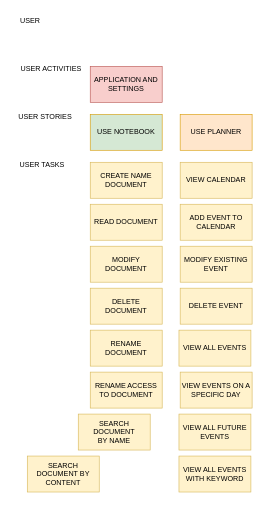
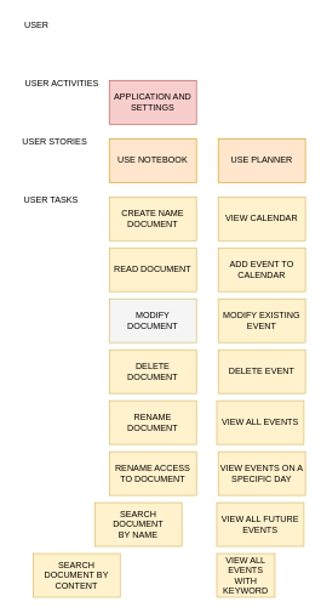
  <mxCell id="0" />
  <mxCell id="1" parent="0" />
  <mxCell id="2" value="APPLICATION AND SETTINGS" style="rounded=0;whiteSpace=wrap;html=1;fillColor=#f8cecc;strokeColor=#b85450;" vertex="1" parent="1"><mxGeometry x="150" y="110" width="120" height="60" as="geometry" /></mxCell>
  <mxCell id="3" value="USER" style="text;html=1;strokeColor=none;fillColor=none;align=center;verticalAlign=middle;whiteSpace=wrap;rounded=0;" vertex="1" parent="1"><mxGeometry x="20" y="20" width="60" height="30" as="geometry" /></mxCell>
  <mxCell id="4" value="USER ACTIVITIES" style="text;html=1;strokeColor=none;fillColor=none;align=center;verticalAlign=middle;whiteSpace=wrap;rounded=0;" vertex="1" parent="1"><mxGeometry x="20" y="100" width="130" height="30" as="geometry" /></mxCell>
  <mxCell id="5" value="USER STORIES" style="text;html=1;strokeColor=none;fillColor=none;align=center;verticalAlign=middle;whiteSpace=wrap;rounded=0;" vertex="1" parent="1"><mxGeometry x="20" y="180" width="110" height="30" as="geometry" /></mxCell>
  <mxCell id="6" value="USER TASKS" style="text;html=1;strokeColor=none;fillColor=none;align=center;verticalAlign=middle;whiteSpace=wrap;rounded=0;" vertex="1" parent="1"><mxGeometry x="20" y="260" width="100" height="30" as="geometry" /></mxCell>
- <mxCell id="7" value="USE NOTEBOOK " style="rounded=0;whiteSpace=wrap;html=1;fillColor=#d5e8d4;strokeColor=#d79b00;" vertex="1" parent="1"><mxGeometry x="150" y="190" width="120" height="60" as="geometry" /></mxCell>
+ <mxCell id="7" value="USE NOTEBOOK " style="rounded=0;whiteSpace=wrap;html=1;fillColor=#ffe6cc;strokeColor=#d79b00;" vertex="1" parent="1"><mxGeometry x="150" y="190" width="120" height="60" as="geometry" /></mxCell>
  <mxCell id="8" value="USE PLANNER" style="rounded=0;whiteSpace=wrap;html=1;fillColor=#ffe6cc;strokeColor=#d79b00;" vertex="1" parent="1"><mxGeometry x="300" y="190" width="120" height="60" as="geometry" /></mxCell>
  <mxCell id="9" value="CREATE NAME DOCUMENT" style="rounded=0;whiteSpace=wrap;html=1;fillColor=#fff2cc;strokeColor=#d6b656;" vertex="1" parent="1"><mxGeometry x="150" y="270" width="120" height="60" as="geometry" /></mxCell>
  <mxCell id="10" value="READ DOCUMENT" style="rounded=0;whiteSpace=wrap;html=1;fillColor=#fff2cc;strokeColor=#d6b656;" vertex="1" parent="1"><mxGeometry x="150" y="340" width="120" height="60" as="geometry" /></mxCell>
- <mxCell id="11" value="MODIFY DOCUMENT" style="rounded=0;whiteSpace=wrap;html=1;fillColor=#fff2cc;strokeColor=#d6b656;" vertex="1" parent="1"><mxGeometry x="150" y="410" width="120" height="60" as="geometry" /></mxCell>
+ <mxCell id="11" value="MODIFY DOCUMENT" style="rounded=0;whiteSpace=wrap;html=1;fillColor=#f5f5f5;strokeColor=#d6b656;" vertex="1" parent="1"><mxGeometry x="150" y="410" width="120" height="60" as="geometry" /></mxCell>
  <mxCell id="12" value="DELETE DOCUMENT" style="rounded=0;whiteSpace=wrap;html=1;fillColor=#fff2cc;strokeColor=#d6b656;" vertex="1" parent="1"><mxGeometry x="150" y="480" width="120" height="60" as="geometry" /></mxCell>
  <mxCell id="13" value="RENAME DOCUMENT" style="rounded=0;whiteSpace=wrap;html=1;fillColor=#fff2cc;strokeColor=#d6b656;" vertex="1" parent="1"><mxGeometry x="150" y="550" width="120" height="60" as="geometry" /></mxCell>
  <mxCell id="14" value="RENAME ACCESS TO DOCUMENT" style="rounded=0;whiteSpace=wrap;html=1;fillColor=#fff2cc;strokeColor=#d6b656;" vertex="1" parent="1"><mxGeometry x="150" y="620" width="120" height="60" as="geometry" /></mxCell>
  <mxCell id="15" value="&lt;div&gt;SEARCH DOCUMENT&lt;/div&gt;&lt;div&gt;BY NAME&lt;br&gt;&lt;/div&gt;" style="rounded=0;whiteSpace=wrap;html=1;fillColor=#fff2cc;strokeColor=#d6b656;" vertex="1" parent="1"><mxGeometry x="130" y="690" width="120" height="60" as="geometry" /></mxCell>
  <mxCell id="16" value="SEARCH DOCUMENT BY CONTENT" style="rounded=0;whiteSpace=wrap;html=1;fillColor=#fff2cc;strokeColor=#d6b656;" vertex="1" parent="1"><mxGeometry x="45" y="760" width="120" height="60" as="geometry" /></mxCell>
  <mxCell id="17" value="VIEW CALENDAR" style="rounded=0;whiteSpace=wrap;html=1;fillColor=#fff2cc;strokeColor=#d6b656;" vertex="1" parent="1"><mxGeometry x="300" y="270" width="120" height="60" as="geometry" /></mxCell>
  <mxCell id="18" value="ADD EVENT TO CALENDAR" style="rounded=0;whiteSpace=wrap;html=1;fillColor=#fff2cc;strokeColor=#d6b656;" vertex="1" parent="1"><mxGeometry x="300" y="340" width="120" height="60" as="geometry" /></mxCell>
  <mxCell id="19" value="MODIFY EXISTING EVENT" style="rounded=0;whiteSpace=wrap;html=1;fillColor=#fff2cc;strokeColor=#d6b656;" vertex="1" parent="1"><mxGeometry x="300" y="410" width="120" height="60" as="geometry" /></mxCell>
  <mxCell id="20" value="DELETE EVENT" style="rounded=0;whiteSpace=wrap;html=1;fillColor=#fff2cc;strokeColor=#d6b656;" vertex="1" parent="1"><mxGeometry x="300" y="480" width="120" height="60" as="geometry" /></mxCell>
  <mxCell id="21" value="VIEW ALL EVENTS" style="rounded=0;whiteSpace=wrap;html=1;fillColor=#fff2cc;strokeColor=#d6b656;" vertex="1" parent="1"><mxGeometry x="298" y="550" width="120" height="60" as="geometry" /></mxCell>
  <mxCell id="22" value="VIEW EVENTS ON A SPECIFIC DAY" style="rounded=0;whiteSpace=wrap;html=1;fillColor=#fff2cc;strokeColor=#d6b656;" vertex="1" parent="1"><mxGeometry x="300" y="620" width="120" height="60" as="geometry" /></mxCell>
  <mxCell id="23" value="VIEW ALL FUTURE EVENTS" style="rounded=0;whiteSpace=wrap;html=1;fillColor=#fff2cc;strokeColor=#d6b656;" vertex="1" parent="1"><mxGeometry x="298" y="690" width="120" height="60" as="geometry" /></mxCell>
- <mxCell id="24" value="VIEW ALL EVENTS WITH KEYWORD" style="rounded=0;whiteSpace=wrap;html=1;fillColor=#fff2cc;strokeColor=#d6b656;" vertex="1" parent="1"><mxGeometry x="298" y="760" width="120" height="60" as="geometry" /></mxCell>
+ <mxCell id="24" value="VIEW ALL EVENTS WITH KEYWORD" style="rounded=0;whiteSpace=wrap;html=1;fillColor=#fff2cc;strokeColor=#d6b656;" vertex="1" parent="1"><mxGeometry x="298" y="760" width="80" height="60" as="geometry" /></mxCell>
